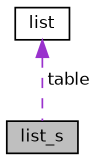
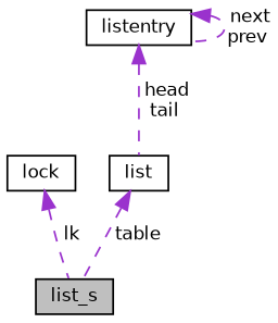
  digraph {
    node [color=black fillcolor=white fontname=Helvetica fontsize=10 shape=record style=filled]
    edge [color=darkorchid3 dir=back fontname=Helvetica fontsize=10 labelfontname=Helvetica labelfontsize=10 style=dashed]
    n1 [fillcolor=grey75 fontcolor=black height=0.2 label=list_s width=0.4]
+   n2 [height=0.2 label=lock width=0.4]
    n3 [height=0.2 label=list width=0.4]
+   n4 [height=0.2 label=listentry width=0.4]
+   n2 -> n1 [label=" lk"]
    n3 -> n1 [label=" table"]
+   n4 -> n3 [label=" head\ntail"]
+   n4 -> n4 [label=" next\nprev"]
  }
